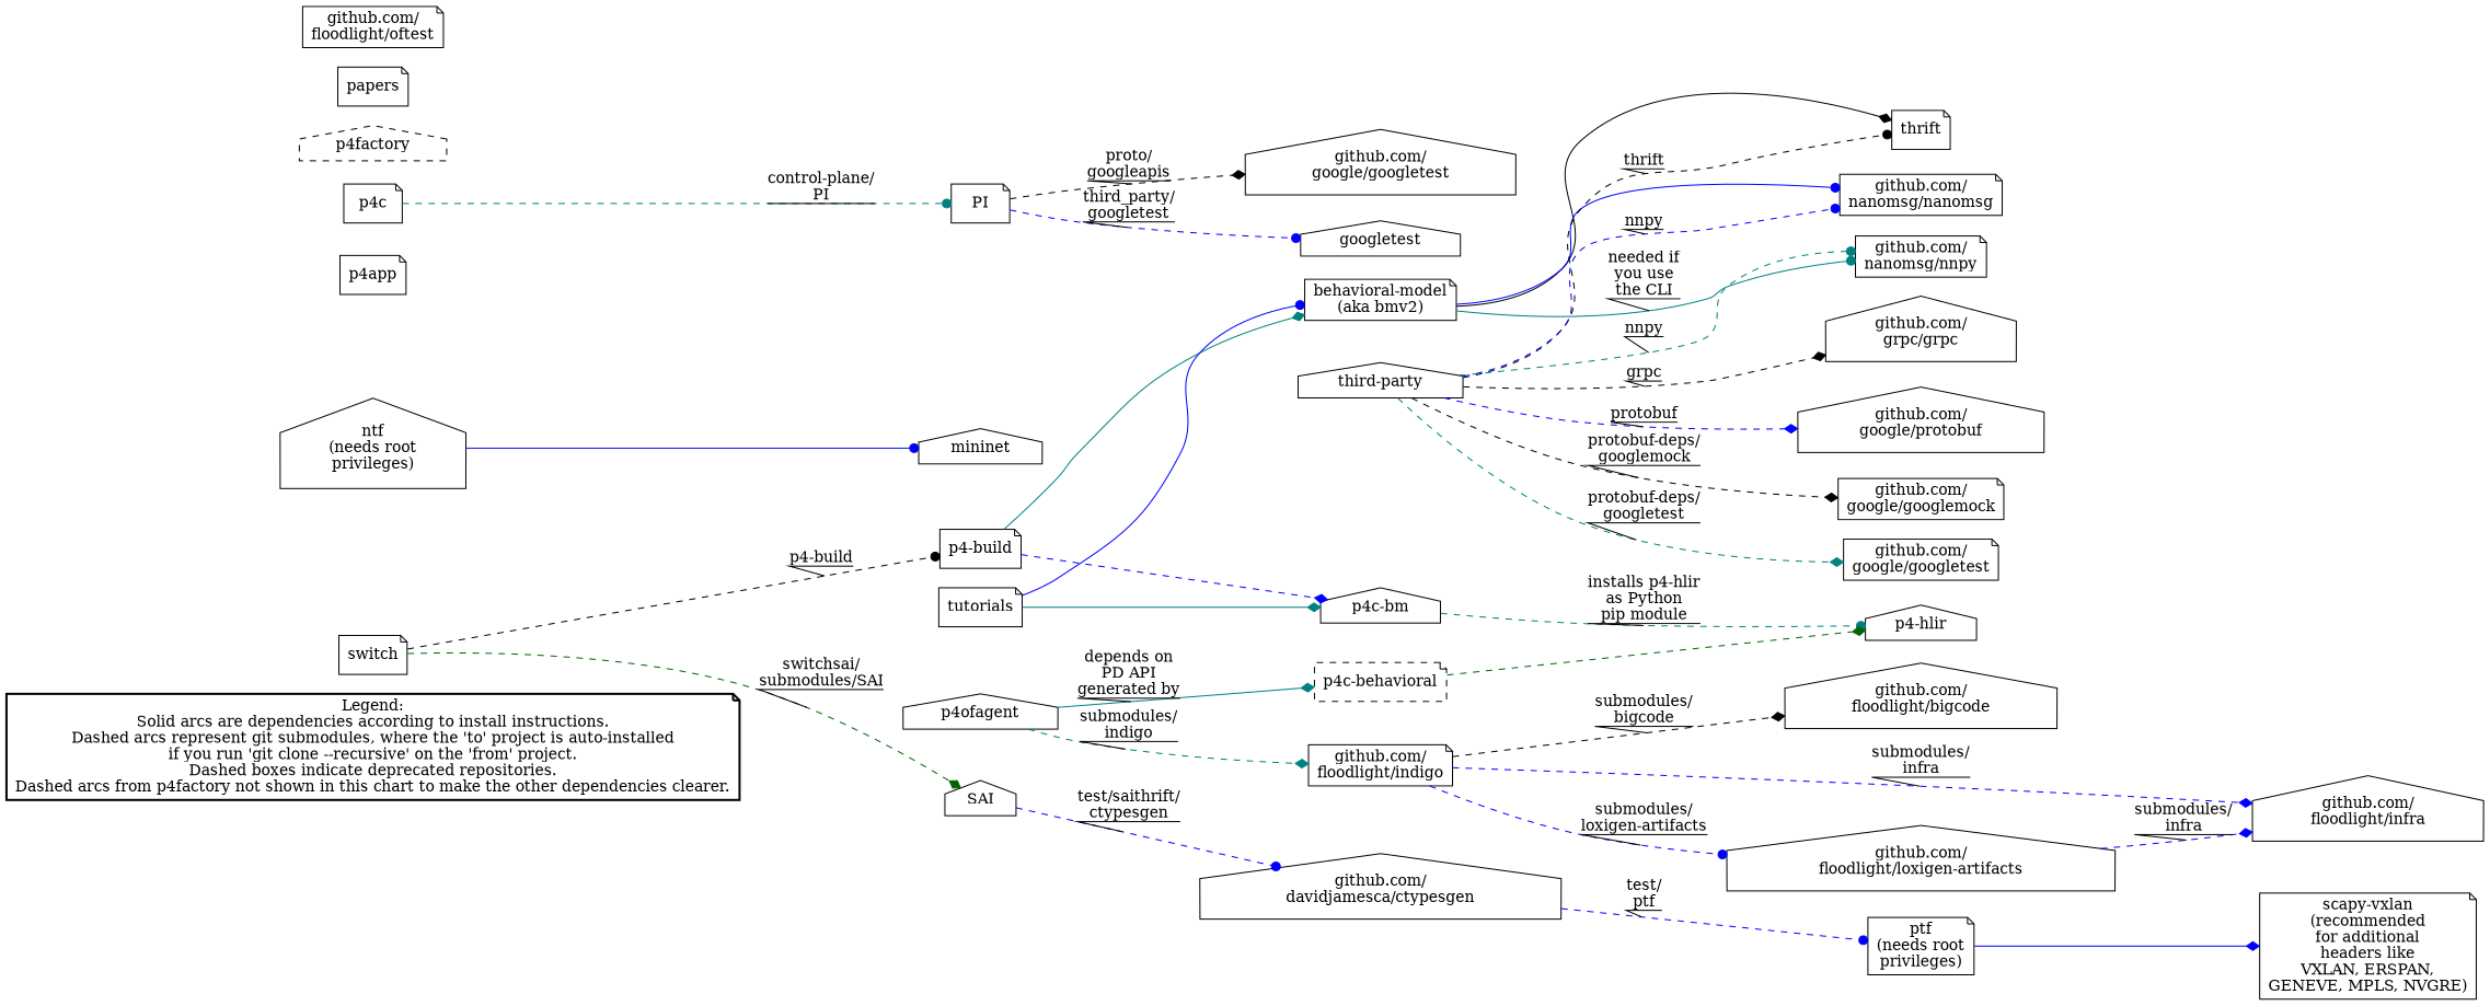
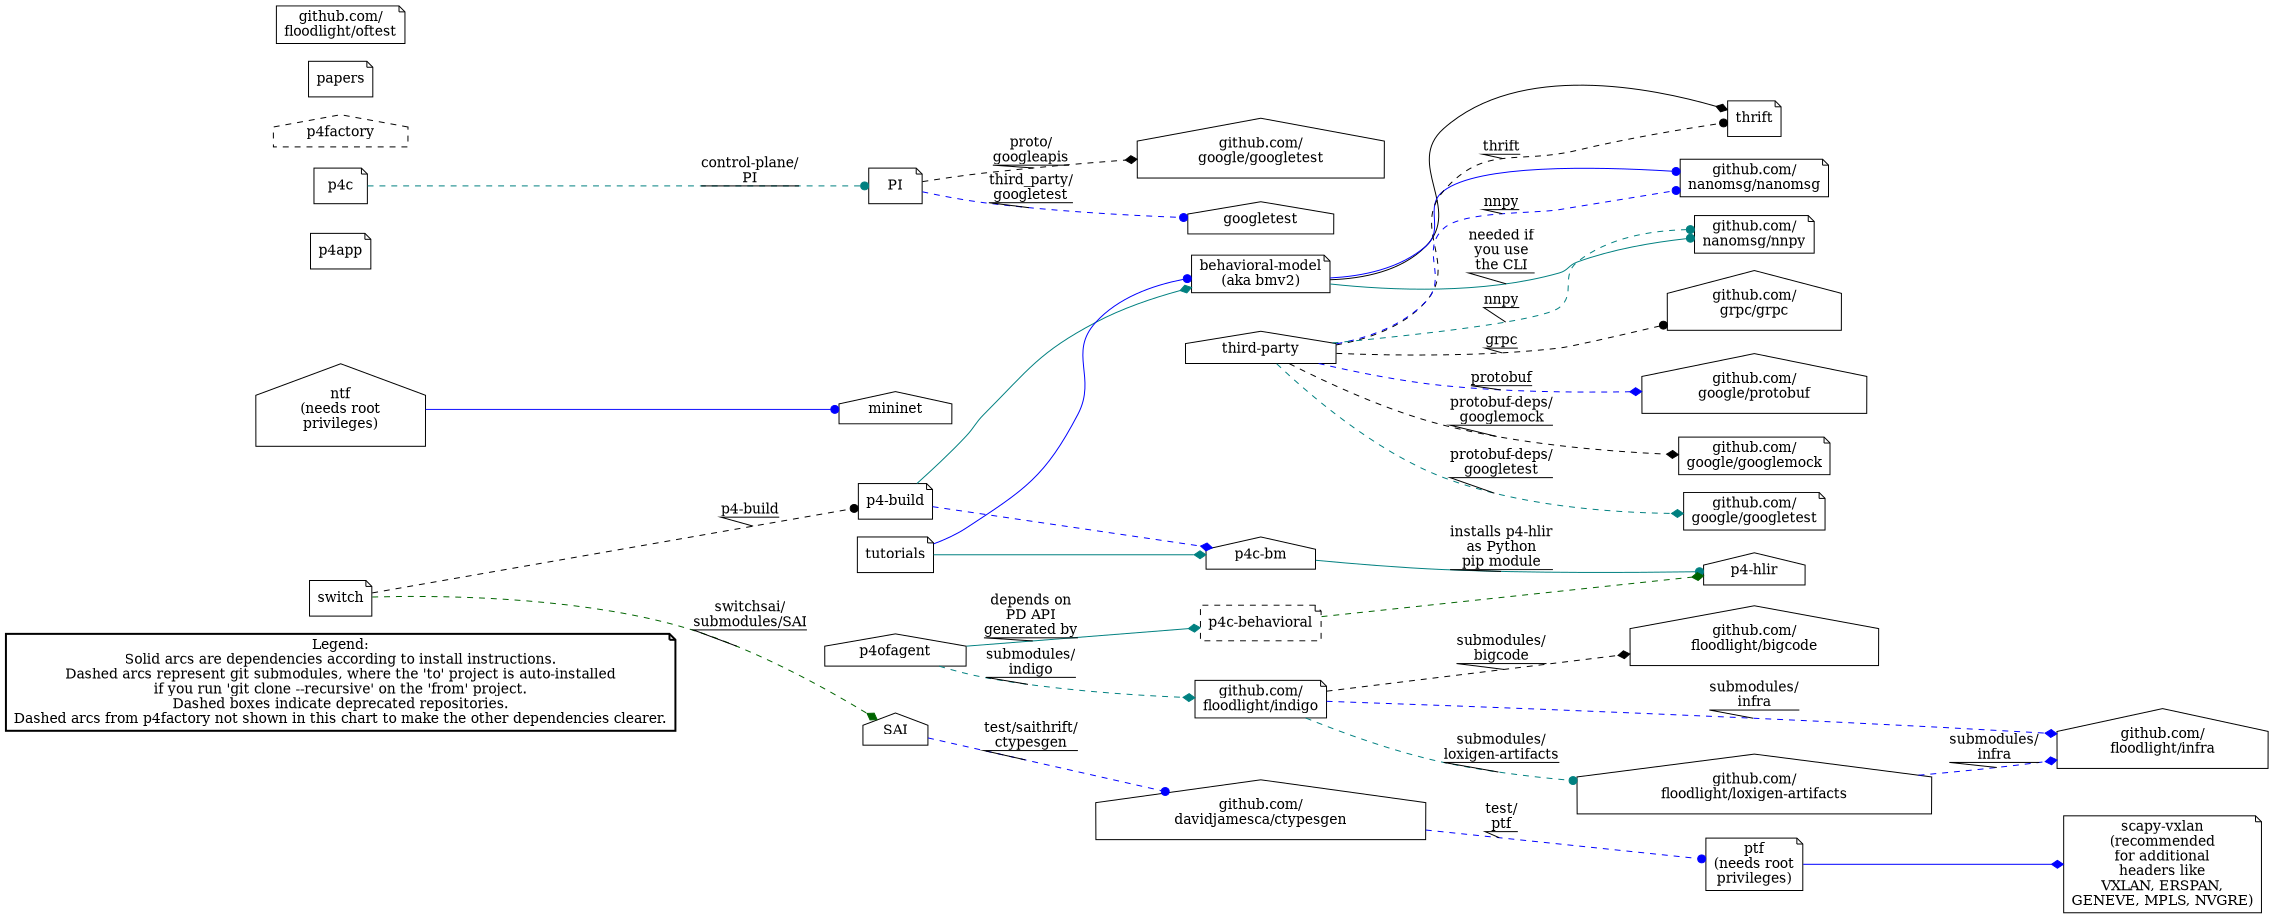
  digraph {
    rankdir=LR
    node [shape=note]
    edge [arrowhead=diamond color=blue decorate=true style=dashed]
    n1 [label="Legend:\nSolid arcs are dependencies according to install instructions.\nDashed arcs represent git submodules, where the 'to' project is auto-installed\nif you run 'git clone --recursive' on the 'from' project.\nDashed boxes indicate deprecated repositories.\nDashed arcs from p4factory not shown in this chart to make the other dependencies clearer." style=bold]
    n2 [label="behavioral-model\n(aka bmv2)"]
    n3 [label=thrift]
    n4 [label="github.com/\nnanomsg/nanomsg"]
    n5 [label="github.com/\nnanomsg/nnpy"]
    n6 [label=mininet shape=house]
    n7 [label="ntf\n(needs root\nprivileges)" shape=house]
    n8 [label="p4-build"]
    n9 [label="p4c-bm" shape=house]
    n10 [label="p4-hlir" shape=house]
    n11 [label=p4app]
    n12 [label=p4c]
    n13 [label=PI]
    n14 [label="github.com/\ngoogle/googletest" shape=house]
    googletest [shape=house]
    n16 [label="p4c-behavioral" style=dashed]
    n17 [label=p4factory shape=house style=dashed]
    n18 [label=p4ofagent shape=house]
    n19 [label="github.com/\nfloodlight/indigo"]
    n20 [label="github.com/\nfloodlight/bigcode" shape=house]
    n21 [label="github.com/\nfloodlight/infra" shape=house]
    n22 [label="github.com/\nfloodlight/loxigen-artifacts" shape=house]
    n23 [label=papers]
    n24 [label="ptf\n(needs root\nprivileges)"]
    n25 [label="scapy-vxlan\n(recommended\nfor additional\nheaders like\nVXLAN, ERSPAN,\nGENEVE, MPLS, NVGRE)"]
    n26 [label=SAI shape=house]
    n27 [label="github.com/\ndavidjamesca/ctypesgen" shape=house]
    n28 [label=switch]
    n29 [label="third-party" shape=house]
    n30 [label="github.com/\ngrpc/grpc" shape=house]
    n31 [label="github.com/\ngoogle/protobuf" shape=house]
    n32 [label="github.com/\ngoogle/googlemock"]
    n33 [label="github.com/\ngoogle/googletest"]
    n34 [label=tutorials]
    n35 [label="github.com/\nfloodlight/oftest"]
    n2 -> n3 [color=black decorate="" style=""]
    n2 -> n4 [arrowhead=dot decorate="" style=""]
    n2 -> n5 [arrowhead=dot color=teal label="needed if\nyou use\nthe CLI" style=""]
    n7 -> n6 [arrowhead=dot decorate="" style=""]
    n8 -> n2 [color=teal decorate="" style=""]
    n8 -> n9 [decorate=""]
-   n9 -> n10 [arrowhead=dot color=teal label="installs p4-hlir\nas Python\npip module"]
+   n9 -> n10 [arrowhead=dot color=teal label="installs p4-hlir\nas Python\npip module" style=""]
    n12 -> n13 [arrowhead=dot color=teal label="control-plane/\nPI"]
    n13 -> n14 [color=black label="proto/\ngoogleapis"]
    n13 -> googletest [arrowhead=dot label="third_party/\ngoogletest"]
    n16 -> n10 [color=darkgreen decorate=""]
    n18 -> n16 [color=teal label="depends on\nPD API\ngenerated by" style=""]
    n18 -> n19 [color=teal label="submodules/\nindigo"]
    n19 -> n20 [color=black label="submodules/\nbigcode"]
    n19 -> n21 [label="submodules/\ninfra"]
-   n19 -> n22 [arrowhead=dot label="submodules/\nloxigen-artifacts"]
+   n19 -> n22 [arrowhead=dot color=teal label="submodules/\nloxigen-artifacts"]
    n22 -> n21 [label="submodules/\ninfra"]
    n24 -> n25 [decorate="" style=""]
    n26 -> n27 [arrowhead=dot label="test/saithrift/\nctypesgen"]
    n27 -> n24 [arrowhead=dot label="test/\nptf"]
    n28 -> n8 [arrowhead=dot color=black label="p4-build"]
    n28 -> n26 [color=darkgreen label="switchsai/\nsubmodules/SAI"]
    n29 -> n3 [arrowhead=dot color=black label=thrift]
    n29 -> n4 [arrowhead=dot label=nnpy]
    n29 -> n5 [arrowhead=dot color=teal label=nnpy]
-   n29 -> n30 [color=black label=grpc]
+   n29 -> n30 [arrowhead=dot color=black label=grpc]
    n29 -> n31 [label=protobuf]
    n29 -> n32 [color=black label="protobuf-deps/\ngooglemock"]
    n29 -> n33 [color=teal label="protobuf-deps/\ngoogletest"]
    n34 -> n2 [arrowhead=dot decorate="" style=""]
    n34 -> n9 [color=teal decorate="" style=""]
  }
